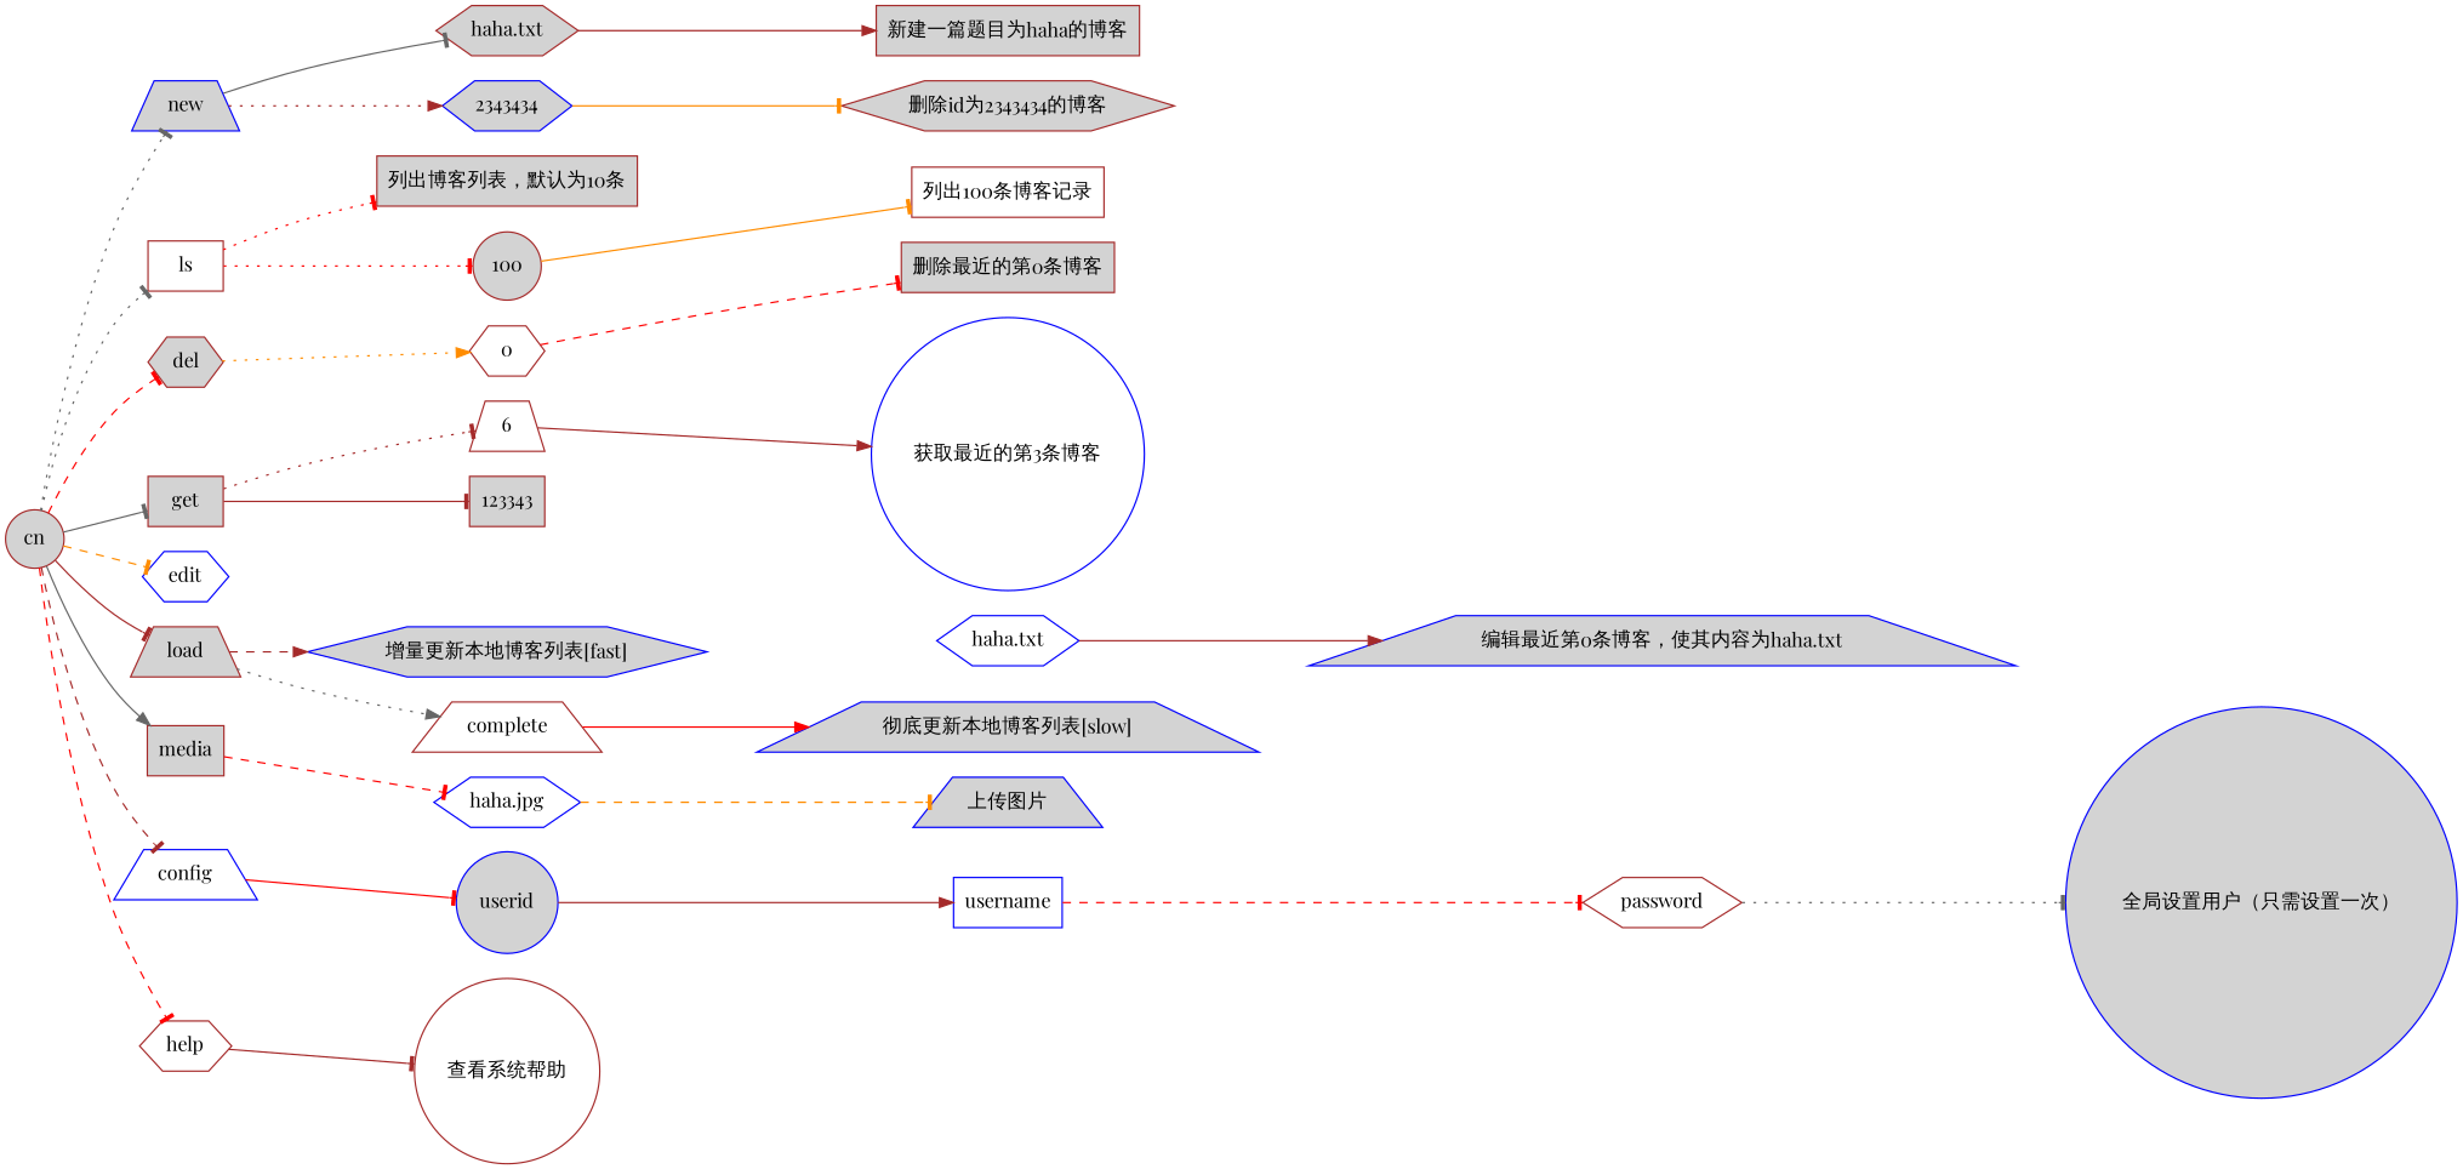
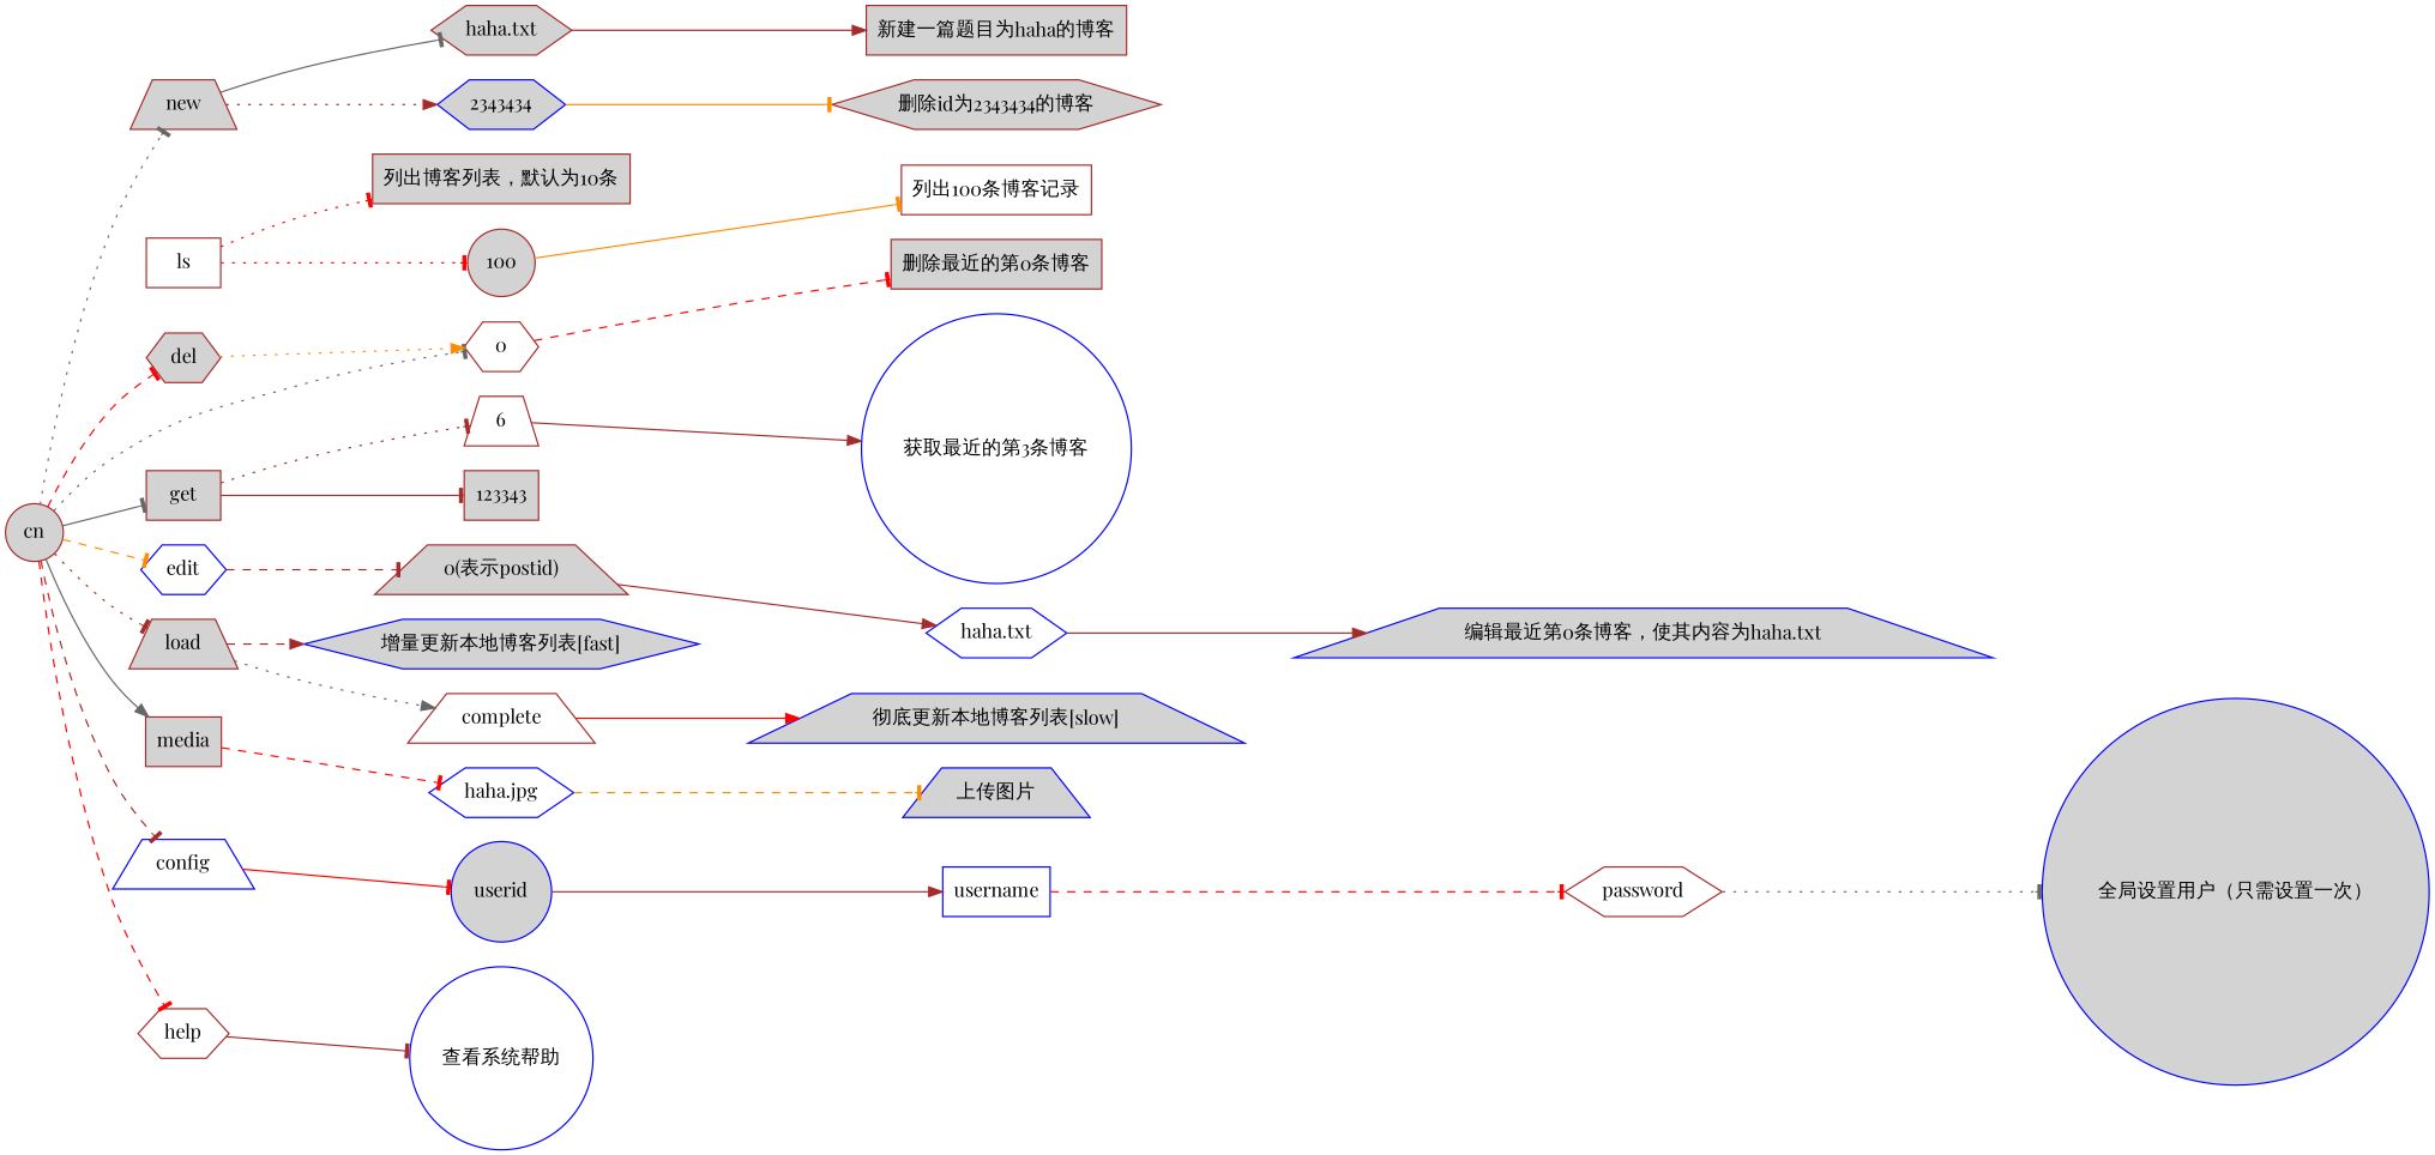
  digraph {
    fontname="Playfair Display"
    rankdir=LR
    node [color=brown fillcolor=lightgrey fontname="Playfair Display" shape=hexagon style=filled]
    edge [arrowhead=tee color=brown fontname="Playfair Display" style=solid]
    cn [shape=circle]
-   new [color=blue shape=trapezium]
+   new [shape=trapezium]
    ls [fillcolor=white shape=box]
    del
    get [shape=box]
    edit [color=blue fillcolor=white]
    load [shape=trapezium]
    media [shape=box]
    config [color=blue fillcolor=white shape=trapezium]
    help [fillcolor=white]
    n11 [label="haha.txt"]
    n12 [color=blue label=2343434]
    n13 [label="列出博客列表，默认为10条" shape=box]
    n14 [label=100 shape=circle]
    n15 [fillcolor=white label=0]
    n16 [fillcolor=white label=6 shape=trapezium]
    n17 [label=123343 shape=box]
+   n18 [label="0(表示postid)" shape=trapezium]
    n19 [color=blue label="增量更新本地博客列表[fast]"]
    n20 [fillcolor=white label=complete shape=trapezium]
    n21 [color=blue fillcolor=white label="haha.jpg"]
    userid [color=blue shape=circle]
-   n23 [fillcolor=white label="查看系统帮助" shape=circle]
+   n23 [color=blue fillcolor=white label="查看系统帮助" shape=circle]
    n24 [label="新建一篇题目为haha的博客" shape=box]
    n25 [fillcolor=white label="列出100条博客记录" shape=box]
    n26 [label="删除最近的第0条博客" shape=box]
    n27 [label="删除id为2343434的博客"]
    n28 [color=blue fillcolor=white label="获取最近的第3条博客" shape=circle]
    n29 [color=blue fillcolor=white label="haha.txt"]
    n30 [color=blue label="彻底更新本地博客列表[slow]" shape=trapezium]
    n31 [color=blue label="上传图片" shape=trapezium]
    username [color=blue fillcolor=white shape=box]
    n33 [color=blue label="编辑最近第0条博客，使其内容为haha.txt" shape=trapezium]
    n34 [color=blue label="全局设置用户（只需设置一次）" shape=circle]
    password [fillcolor=white]
    cn -> new [color=gray40 style=dotted]
-   cn -> ls [color=gray40 style=dotted]
+   cn -> n15 [color=gray40 style=dotted]
    cn -> del [color=red style=dashed]
    cn -> get [color=gray40]
    cn -> edit [color=darkorange style=dashed]
-   cn -> load
+   cn -> load [style=dotted]
    cn -> media [arrowhead=normal color=gray40]
    cn -> config [style=dashed]
    cn -> help [color=red style=dashed]
    new -> n11 [color=gray40]
    new -> n12 [arrowhead=normal style=dotted]
    ls -> n13 [color=red style=dotted]
    ls -> n14 [color=red style=dotted]
    del -> n15 [arrowhead=normal color=darkorange style=dotted]
    get -> n16 [style=dotted]
    get -> n17
+   edit -> n18 [style=dashed]
    load -> n19 [arrowhead=normal style=dashed]
    load -> n20 [arrowhead=normal color=gray40 style=dotted]
    media -> n21 [color=red style=dashed]
    config -> userid [color=red]
    help -> n23
    n11 -> n24 [arrowhead=normal]
    n12 -> n27 [color=darkorange]
    n14 -> n25 [color=darkorange]
    n15 -> n26 [color=red style=dashed]
    n16 -> n28 [arrowhead=normal]
+   n18 -> n29 [arrowhead=normal]
    n20 -> n30 [arrowhead=normal color=red]
    n21 -> n31 [color=darkorange style=dashed]
    userid -> username [arrowhead=normal]
    n29 -> n33 [arrowhead=normal]
    username -> password [color=red style=dashed]
    password -> n34 [color=gray40 style=dotted]
  }
